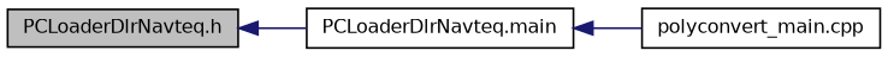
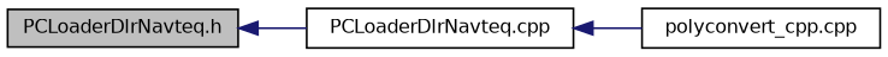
  digraph {
    rankdir=LR
    node [color=black fillcolor=white fontname=Helvetica fontsize=10 shape=record style=filled]
    edge [color=midnightblue dir=back fontname=Helvetica fontsize=10 labelfontname=Helvetica labelfontsize=10 style=solid]
    n1 [fillcolor=grey75 fontcolor=black height=0.2 label="PCLoaderDlrNavteq.h" width=0.4]
-   n2 [height=0.2 label="PCLoaderDlrNavteq.main" width=0.4]
-   n3 [height=0.2 label="polyconvert_main.cpp" width=0.4]
+   n2 [height=0.2 label="PCLoaderDlrNavteq.cpp" width=0.4]
+   n3 [height=0.2 label="polyconvert_cpp.cpp" width=0.4]
    n1 -> n2
    n2 -> n3
  }
